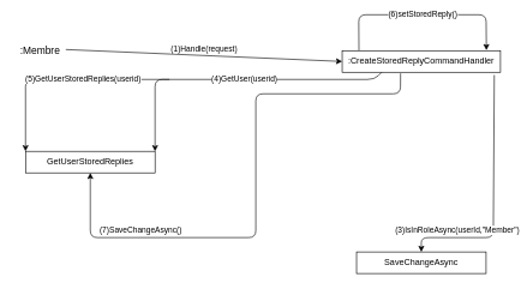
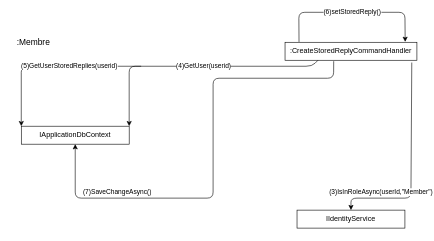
  <mxCell id="0" />
  <mxCell id="1" parent="0" />
  <mxCell id="2" value=":&lt;span&gt;CreateStoredReplyCommandHandler&lt;/span&gt;" style="rounded=0;whiteSpace=wrap;html=1;" parent="1" vertex="1"><mxGeometry x="475" y="70" width="220" height="30" as="geometry" /></mxCell>
- <mxCell id="3" value="(1)Handle(request)" style="endArrow=classic;html=1;exitX=1.014;exitY=0.421;exitDx=0;exitDy=0;entryX=0;entryY=0.5;entryDx=0;entryDy=0;exitPerimeter=0;" parent="1" source="4" target="2" edge="1"><mxGeometry y="10" width="50" height="50" relative="1" as="geometry"><mxPoint x="-55" y="70" as="sourcePoint" /><mxPoint x="295" y="70" as="targetPoint" /><mxPoint as="offset" /></mxGeometry></mxCell>
  <mxCell id="4" value=":Membre" style="text;html=1;align=center;verticalAlign=middle;resizable=0;points=[];autosize=1;fontSize=14;" parent="1" vertex="1"><mxGeometry x="20" y="60" width="70" height="20" as="geometry" /></mxCell>
- <mxCell id="5" value="GetUserStoredReplies" style="rounded=0;whiteSpace=wrap;html=1;" parent="1" vertex="1"><mxGeometry x="35" y="210" width="180" height="30" as="geometry" /></mxCell>
+ <mxCell id="5" value="IApplicationDbContext" style="rounded=0;whiteSpace=wrap;html=1;" parent="1" vertex="1"><mxGeometry x="35" y="210" width="180" height="30" as="geometry" /></mxCell>
  <mxCell id="6" value="(4)GetUser(userid)" style="endArrow=classic;html=1;exitX=0.25;exitY=1;exitDx=0;exitDy=0;entryX=1;entryY=0;entryDx=0;entryDy=0;" parent="1" source="2" target="5" edge="1"><mxGeometry x="-0.069" width="50" height="50" relative="1" as="geometry"><mxPoint x="575" y="110" as="sourcePoint" /><mxPoint x="575" y="220" as="targetPoint" /><Array as="points"><mxPoint x="520" y="110" /><mxPoint x="215" y="110" /></Array><mxPoint as="offset" /></mxGeometry></mxCell>
  <mxCell id="7" value="&lt;span style=&quot;color: rgb(0 , 0 , 0) ; font-family: &amp;#34;helvetica&amp;#34; ; font-size: 11px ; font-style: normal ; font-weight: 400 ; letter-spacing: normal ; text-align: center ; text-indent: 0px ; text-transform: none ; word-spacing: 0px ; background-color: rgb(255 , 255 , 255) ; display: inline ; float: none&quot;&gt;(5)GetUserStoredReplies(userid)&lt;/span&gt;" style="endArrow=classic;html=1;entryX=0;entryY=0;entryDx=0;entryDy=0;" parent="1" edge="1"><mxGeometry x="-0.2" width="50" height="50" relative="1" as="geometry"><mxPoint x="235" y="110" as="sourcePoint" /><mxPoint x="35" y="210" as="targetPoint" /><Array as="points"><mxPoint x="35" y="110" /></Array><mxPoint as="offset" /></mxGeometry></mxCell>
  <mxCell id="8" value="&lt;span style=&quot;color: rgb(0 , 0 , 0) ; font-family: &amp;#34;helvetica&amp;#34; ; font-size: 11px ; font-style: normal ; font-weight: 400 ; letter-spacing: normal ; text-align: center ; text-indent: 0px ; text-transform: none ; word-spacing: 0px ; background-color: rgb(255 , 255 , 255) ; display: inline ; float: none&quot;&gt;(7)SaveChangeAsync()&lt;/span&gt;" style="endArrow=classic;html=1;entryX=0.5;entryY=1;entryDx=0;entryDy=0;exitX=0.369;exitY=1.052;exitDx=0;exitDy=0;exitPerimeter=0;" parent="1" target="5" edge="1" source="2"><mxGeometry x="0.573" y="-10" width="50" height="50" relative="1" as="geometry"><mxPoint x="555" y="130" as="sourcePoint" /><mxPoint x="275" y="180" as="targetPoint" /><Array as="points"><mxPoint x="556" y="130" /><mxPoint x="355" y="130" /><mxPoint x="355" y="330" /><mxPoint x="125" y="330" /></Array><mxPoint as="offset" /></mxGeometry></mxCell>
  <mxCell id="9" value="&lt;span style=&quot;color: rgb(0 , 0 , 0) ; font-family: &amp;#34;helvetica&amp;#34; ; font-size: 11px ; font-style: normal ; font-weight: 400 ; letter-spacing: normal ; text-align: center ; text-indent: 0px ; text-transform: none ; word-spacing: 0px ; background-color: rgb(255 , 255 , 255) ; display: inline ; float: none&quot;&gt;(6)setStoredReply()&lt;/span&gt;" style="endArrow=classic;html=1;exitX=0.106;exitY=-0.018;exitDx=0;exitDy=0;exitPerimeter=0;entryX=0.911;entryY=-0.022;entryDx=0;entryDy=0;entryPerimeter=0;" edge="1" parent="1" source="2" target="2"><mxGeometry width="50" height="50" relative="1" as="geometry"><mxPoint x="365" y="200" as="sourcePoint" /><mxPoint x="675" y="20" as="targetPoint" /><Array as="points"><mxPoint x="498" y="20" /><mxPoint x="675" y="20" /></Array></mxGeometry></mxCell>
- <mxCell id="10" value="SaveChangeAsync" style="rounded=0;whiteSpace=wrap;html=1;" vertex="1" parent="1"><mxGeometry x="495" y="350" width="180" height="30" as="geometry" /></mxCell>
+ <mxCell id="10" value="IIdentityService" style="rounded=0;whiteSpace=wrap;html=1;" vertex="1" parent="1"><mxGeometry x="495" y="350" width="180" height="30" as="geometry" /></mxCell>
  <mxCell id="11" value="(3)IsInRoleAsync(userId,&quot;Member&quot;)" style="endArrow=classic;html=1;entryX=0.5;entryY=0;entryDx=0;entryDy=0;exitX=0.961;exitY=1.127;exitDx=0;exitDy=0;exitPerimeter=0;" edge="1" target="10" parent="1" source="2"><mxGeometry x="0.596" y="-10" width="50" height="50" relative="1" as="geometry"><mxPoint x="695" y="290" as="sourcePoint" /><mxPoint x="385" y="270" as="targetPoint" /><Array as="points"><mxPoint x="685" y="330" /><mxPoint x="585" y="330" /></Array><mxPoint as="offset" /></mxGeometry></mxCell>
